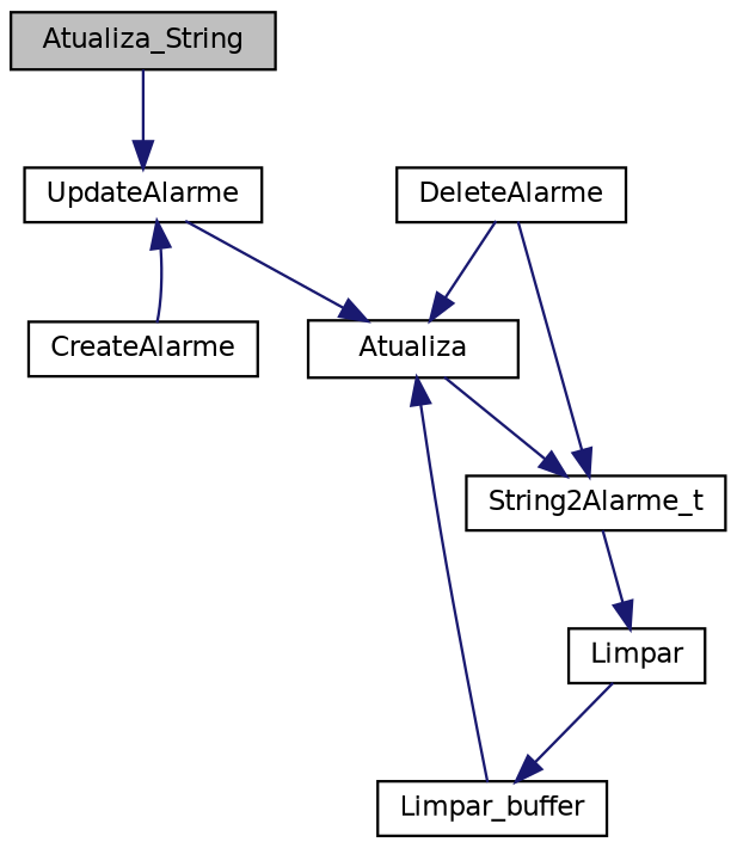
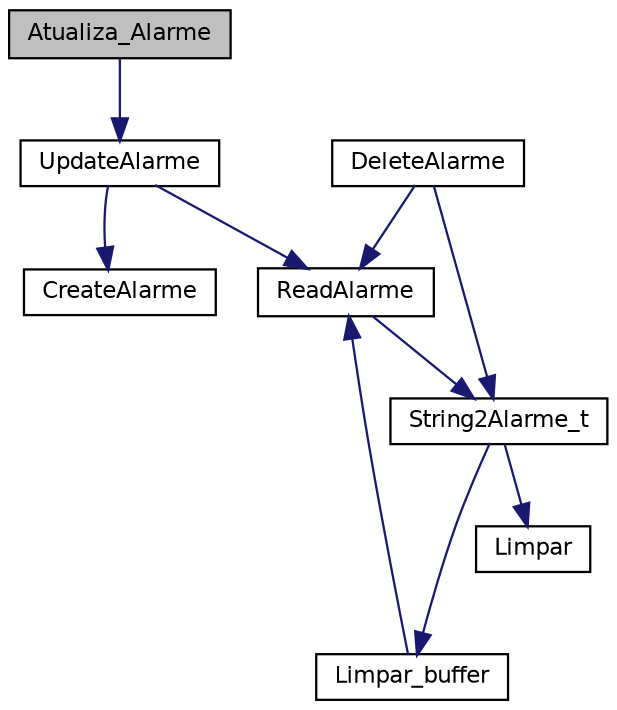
  digraph {
    rankdir=TB
    node [color=black fillcolor=white fontname=Helvetica fontsize=10 shape=record style=filled]
    edge [color=midnightblue fontname=Helvetica fontsize=10 labelfontname=Helvetica labelfontsize=10 style=solid]
-   n1 [fillcolor=grey75 fontcolor=black height=0.2 label=Atualiza_String width=0.4]
+   n1 [fillcolor=grey75 fontcolor=black height=0.2 label=Atualiza_Alarme width=0.4]
    n2 [height=0.2 label=UpdateAlarme width=0.4]
    n3 [height=0.2 label=CreateAlarme width=0.4]
-   n4 [height=0.2 label=Atualiza width=0.4]
+   n4 [height=0.2 label=ReadAlarme width=0.4]
    n5 [height=0.2 label=String2Alarme_t width=0.4]
    n6 [height=0.2 label=DeleteAlarme width=0.4]
    n7 [height=0.2 label=Limpar width=0.4]
    n8 [height=0.2 label=Limpar_buffer width=0.4]
    n1 -> n2
-   n3 -> n2
+   n2 -> n3
    n2 -> n4
    n4 -> n5
    n5 -> n7
    n6 -> n4
    n6 -> n5
-   n7 -> n8
+   n5 -> n8
    n8 -> n4
  }
